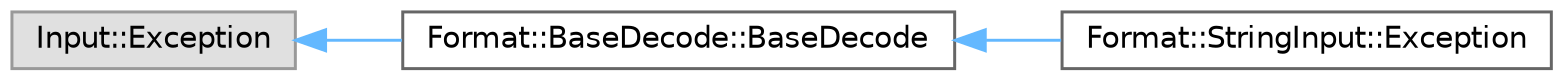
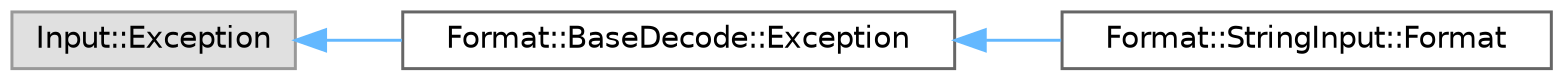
  digraph {
    rankdir=LR
    node [color=grey40 fillcolor=white fontname=Helvetica fontsize=10 shape=box style=filled]
    edge [color=steelblue1 dir=back fontname=Helvetica fontsize=10 labelfontname=Helvetica labelfontsize=10 style=solid]
    n1 [color=grey60 fillcolor="#E0E0E0" height=0.2 label="Input::Exception" width=0.4]
-   n2 [height=0.2 label="Format::BaseDecode::BaseDecode" width=0.4]
-   n3 [height=0.2 label="Format::StringInput::Exception" width=0.4]
+   n2 [height=0.2 label="Format::BaseDecode::Exception" width=0.4]
+   n3 [height=0.2 label="Format::StringInput::Format" width=0.4]
    n1 -> n2
    n2 -> n3
  }
